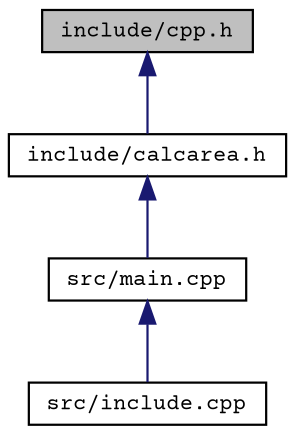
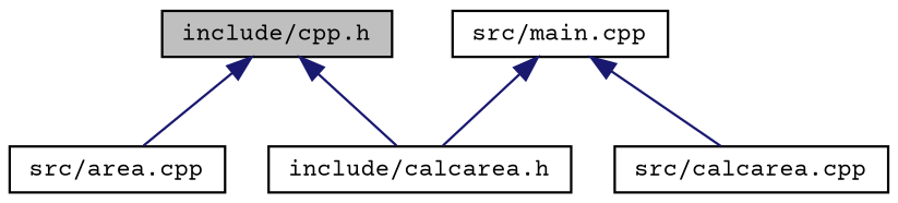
  digraph {
    fontname="Courier Prime"
    node [color=black fillcolor=white fontname="Courier Prime" fontsize=10 shape=record style=filled]
    edge [color=midnightblue dir=back fontname="Courier Prime" fontsize=10 labelfontname=Helvetica labelfontsize=10 style=solid]
    n1 [fillcolor=grey75 fontcolor=black height=0.2 label="include/cpp.h" width=0.4]
+   n2 [height=0.2 label="src/area.cpp" width=0.4]
    n3 [height=0.2 label="include/calcarea.h" width=0.4]
    n4 [height=0.2 label="src/main.cpp" width=0.4]
-   n5 [height=0.2 label="src/include.cpp" width=0.4]
+   n5 [height=0.2 label="src/calcarea.cpp" width=0.4]
+   n1 -> n2
    n1 -> n3
-   n3 -> n4
+   n4 -> n3
    n4 -> n5
  }
